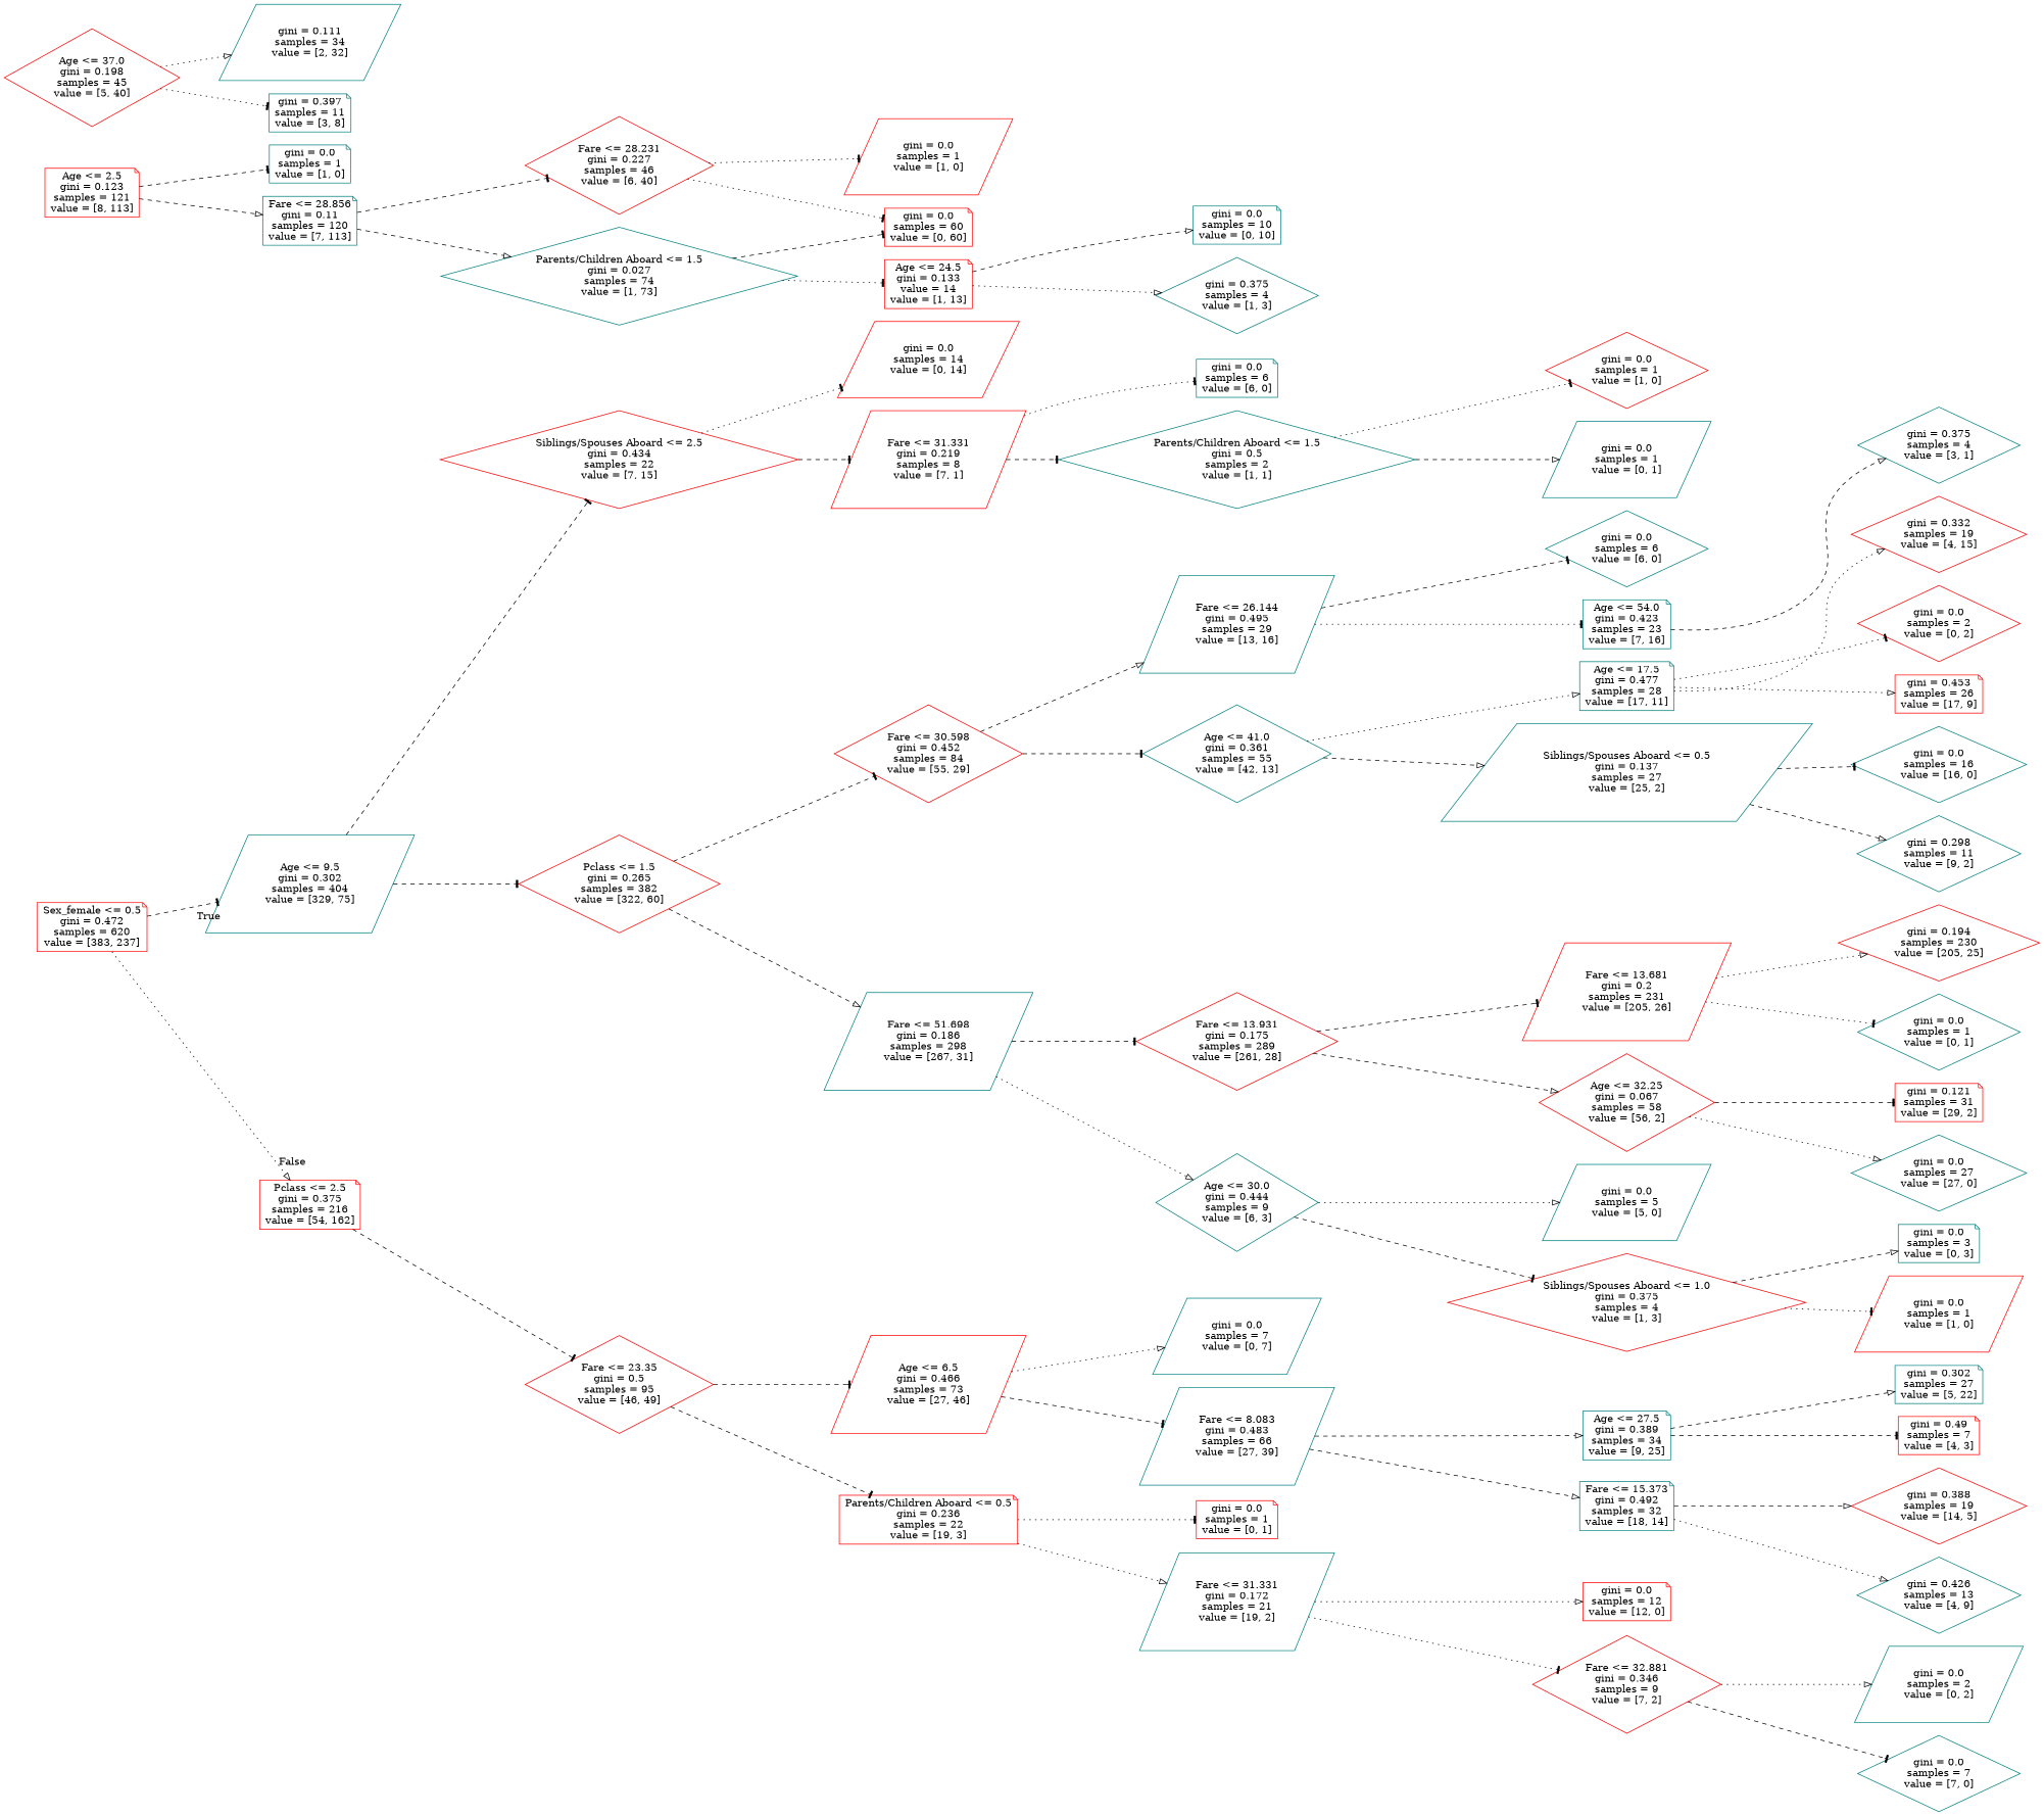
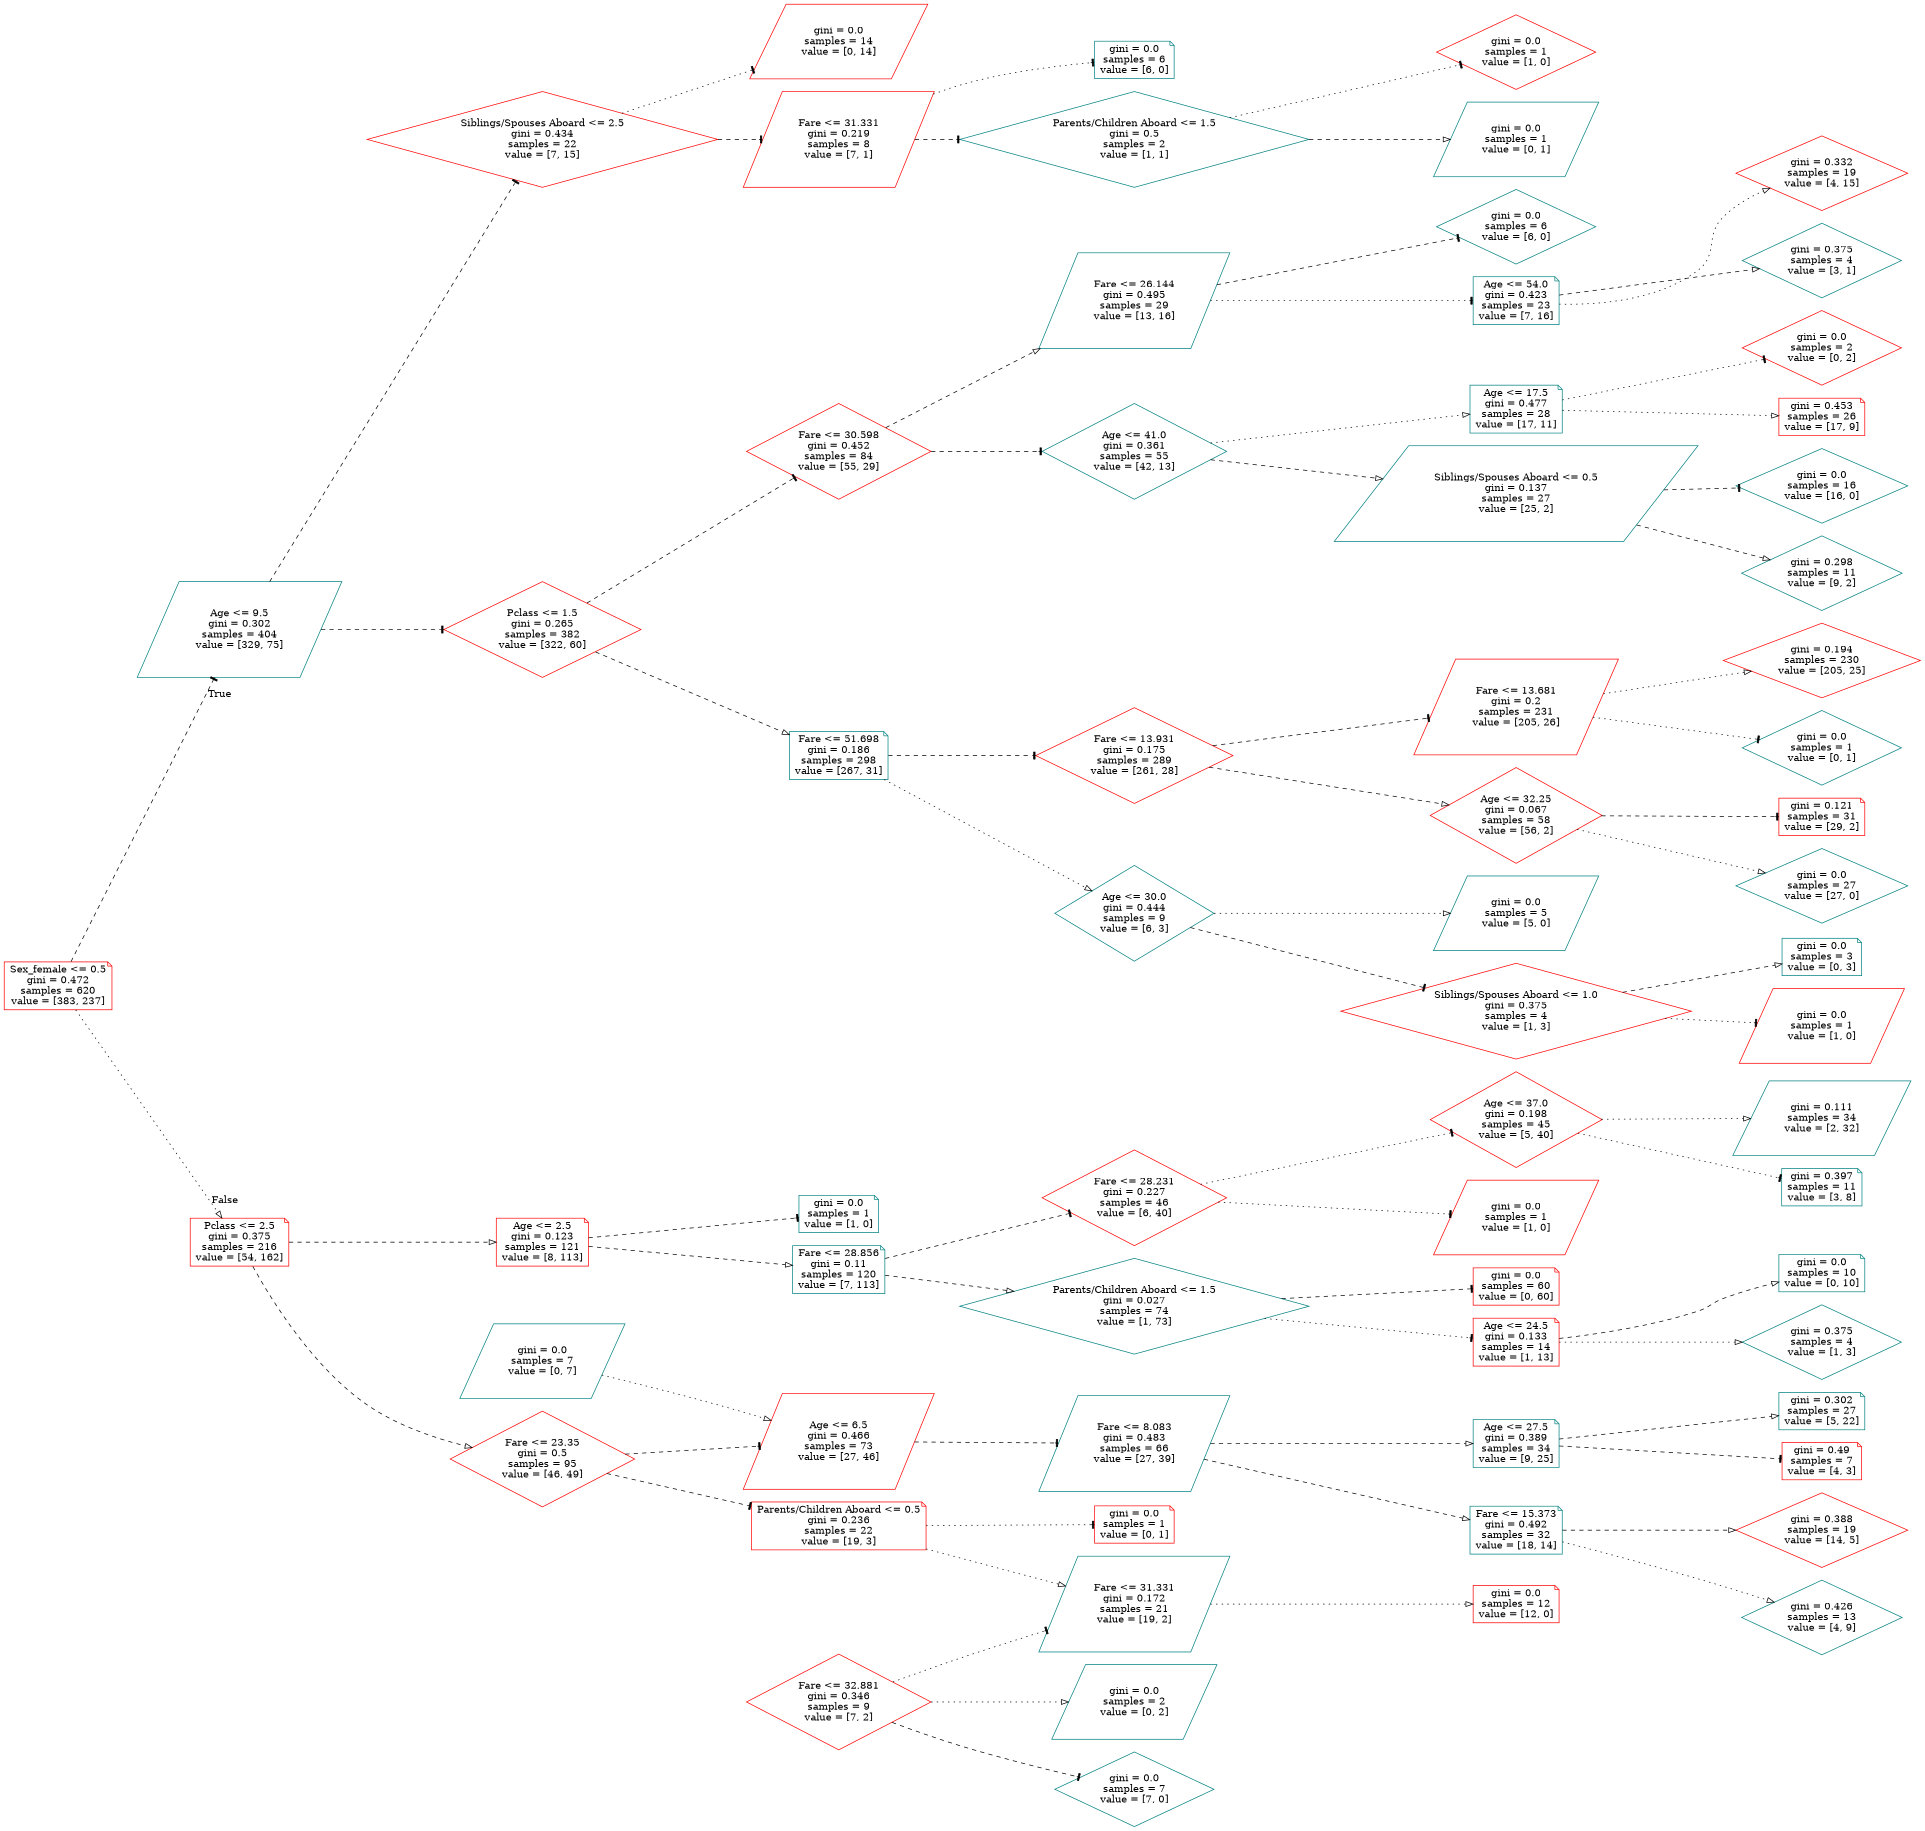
  digraph {
    rankdir=LR
    node [color=teal shape=diamond]
    edge [arrowhead=tee style=dashed]
    n1 [color=red label="Sex_female <= 0.5\ngini = 0.472\nsamples = 620\nvalue = [383, 237]" shape=note]
    n2 [label="Age <= 9.5\ngini = 0.302\nsamples = 404\nvalue = [329, 75]" shape=parallelogram]
    n3 [color=red label="Pclass <= 2.5\ngini = 0.375\nsamples = 216\nvalue = [54, 162]" shape=note]
    n4 [color=red label="Siblings/Spouses Aboard <= 2.5\ngini = 0.434\nsamples = 22\nvalue = [7, 15]"]
    n5 [color=red label="Pclass <= 1.5\ngini = 0.265\nsamples = 382\nvalue = [322, 60]"]
    n6 [color=red label="Age <= 2.5\ngini = 0.123\nsamples = 121\nvalue = [8, 113]" shape=note]
    n7 [color=red label="Fare <= 23.35\ngini = 0.5\nsamples = 95\nvalue = [46, 49]"]
    n8 [color=red label="gini = 0.0\nsamples = 14\nvalue = [0, 14]" shape=parallelogram]
    n9 [color=red label="Fare <= 31.331\ngini = 0.219\nsamples = 8\nvalue = [7, 1]" shape=parallelogram]
    n10 [color=red label="Fare <= 30.598\ngini = 0.452\nsamples = 84\nvalue = [55, 29]"]
-   n11 [label="Fare <= 51.698\ngini = 0.186\nsamples = 298\nvalue = [267, 31]" shape=parallelogram]
+   n11 [label="Fare <= 51.698\ngini = 0.186\nsamples = 298\nvalue = [267, 31]" shape=note]
    n12 [label="gini = 0.0\nsamples = 6\nvalue = [6, 0]" shape=note]
    n13 [label="Parents/Children Aboard <= 1.5\ngini = 0.5\nsamples = 2\nvalue = [1, 1]"]
    n14 [color=red label="gini = 0.0\nsamples = 1\nvalue = [1, 0]"]
    n15 [label="gini = 0.0\nsamples = 1\nvalue = [0, 1]" shape=parallelogram]
    n16 [label="Fare <= 26.144\ngini = 0.495\nsamples = 29\nvalue = [13, 16]" shape=parallelogram]
    n17 [label="Age <= 41.0\ngini = 0.361\nsamples = 55\nvalue = [42, 13]"]
    n18 [color=red label="Fare <= 13.931\ngini = 0.175\nsamples = 289\nvalue = [261, 28]"]
    n19 [label="Age <= 30.0\ngini = 0.444\nsamples = 9\nvalue = [6, 3]"]
    n20 [label="gini = 0.0\nsamples = 6\nvalue = [6, 0]"]
    n21 [label="Age <= 54.0\ngini = 0.423\nsamples = 23\nvalue = [7, 16]" shape=note]
    n22 [label="Age <= 17.5\ngini = 0.477\nsamples = 28\nvalue = [17, 11]" shape=note]
    n23 [label="Siblings/Spouses Aboard <= 0.5\ngini = 0.137\nsamples = 27\nvalue = [25, 2]" shape=parallelogram]
    n24 [color=red label="gini = 0.332\nsamples = 19\nvalue = [4, 15]"]
    n25 [label="gini = 0.375\nsamples = 4\nvalue = [3, 1]"]
    n26 [color=red label="gini = 0.0\nsamples = 2\nvalue = [0, 2]"]
    n27 [color=red label="gini = 0.453\nsamples = 26\nvalue = [17, 9]" shape=note]
    n28 [label="gini = 0.0\nsamples = 16\nvalue = [16, 0]"]
    n29 [label="gini = 0.298\nsamples = 11\nvalue = [9, 2]"]
    n30 [color=red label="Fare <= 13.681\ngini = 0.2\nsamples = 231\nvalue = [205, 26]" shape=parallelogram]
    n31 [color=red label="Age <= 32.25\ngini = 0.067\nsamples = 58\nvalue = [56, 2]"]
    n32 [label="gini = 0.0\nsamples = 5\nvalue = [5, 0]" shape=parallelogram]
    n33 [color=red label="Siblings/Spouses Aboard <= 1.0\ngini = 0.375\nsamples = 4\nvalue = [1, 3]"]
    n34 [color=red label="gini = 0.194\nsamples = 230\nvalue = [205, 25]"]
    n35 [label="gini = 0.0\nsamples = 1\nvalue = [0, 1]"]
    n36 [color=red label="gini = 0.121\nsamples = 31\nvalue = [29, 2]" shape=note]
    n37 [label="gini = 0.0\nsamples = 27\nvalue = [27, 0]"]
    n38 [label="gini = 0.0\nsamples = 3\nvalue = [0, 3]" shape=note]
    n39 [color=red label="gini = 0.0\nsamples = 1\nvalue = [1, 0]" shape=parallelogram]
    n40 [label="gini = 0.0\nsamples = 1\nvalue = [1, 0]" shape=note]
    n41 [label="Fare <= 28.856\ngini = 0.11\nsamples = 120\nvalue = [7, 113]" shape=note]
    n42 [color=red label="Age <= 6.5\ngini = 0.466\nsamples = 73\nvalue = [27, 46]" shape=parallelogram]
    n43 [color=red label="Parents/Children Aboard <= 0.5\ngini = 0.236\nsamples = 22\nvalue = [19, 3]" shape=note]
    n44 [color=red label="Fare <= 28.231\ngini = 0.227\nsamples = 46\nvalue = [6, 40]"]
    n45 [label="Parents/Children Aboard <= 1.5\ngini = 0.027\nsamples = 74\nvalue = [1, 73]"]
    n46 [color=red label="Age <= 37.0\ngini = 0.198\nsamples = 45\nvalue = [5, 40]"]
    n47 [color=red label="gini = 0.0\nsamples = 1\nvalue = [1, 0]" shape=parallelogram]
    n48 [color=red label="gini = 0.0\nsamples = 60\nvalue = [0, 60]" shape=note]
-   n49 [color=red label="Age <= 24.5\ngini = 0.133\nvalue = 14\nvalue = [1, 13]" shape=note]
+   n49 [color=red label="Age <= 24.5\ngini = 0.133\nsamples = 14\nvalue = [1, 13]" shape=note]
    n50 [label="gini = 0.111\nsamples = 34\nvalue = [2, 32]" shape=parallelogram]
    n51 [label="gini = 0.397\nsamples = 11\nvalue = [3, 8]" shape=note]
    n52 [label="gini = 0.0\nsamples = 10\nvalue = [0, 10]" shape=note]
    n53 [label="gini = 0.375\nsamples = 4\nvalue = [1, 3]"]
    n54 [label="gini = 0.0\nsamples = 7\nvalue = [0, 7]" shape=parallelogram]
    n55 [label="Fare <= 8.083\ngini = 0.483\nsamples = 66\nvalue = [27, 39]" shape=parallelogram]
    n56 [color=red label="gini = 0.0\nsamples = 1\nvalue = [0, 1]" shape=note]
    n57 [label="Fare <= 31.331\ngini = 0.172\nsamples = 21\nvalue = [19, 2]" shape=parallelogram]
    n58 [label="Age <= 27.5\ngini = 0.389\nsamples = 34\nvalue = [9, 25]" shape=note]
    n59 [label="Fare <= 15.373\ngini = 0.492\nsamples = 32\nvalue = [18, 14]" shape=note]
    n60 [label="gini = 0.302\nsamples = 27\nvalue = [5, 22]" shape=note]
    n61 [color=red label="gini = 0.49\nsamples = 7\nvalue = [4, 3]" shape=note]
    n62 [color=red label="gini = 0.388\nsamples = 19\nvalue = [14, 5]"]
    n63 [label="gini = 0.426\nsamples = 13\nvalue = [4, 9]"]
    n64 [color=red label="gini = 0.0\nsamples = 12\nvalue = [12, 0]" shape=note]
    n65 [color=red label="Fare <= 32.881\ngini = 0.346\nsamples = 9\nvalue = [7, 2]"]
    n66 [label="gini = 0.0\nsamples = 2\nvalue = [0, 2]" shape=parallelogram]
    n67 [label="gini = 0.0\nsamples = 7\nvalue = [7, 0]"]
    n1 -> n2 [headlabel=True labelangle=45 labeldistance=2.5]
    n1 -> n3 [arrowhead=onormal headlabel=False labelangle=-45 labeldistance=2.5 style=dotted]
    n2 -> n4
    n2 -> n5
-   n3 -> n7
+   n3 -> n6 [arrowhead=onormal]
+   n3 -> n7 [arrowhead=onormal]
    n4 -> n8 [style=dotted]
    n4 -> n9
    n5 -> n10
    n5 -> n11 [arrowhead=onormal]
    n6 -> n40
    n6 -> n41 [arrowhead=onormal]
    n7 -> n42
    n7 -> n43
    n9 -> n12 [style=dotted]
    n9 -> n13
    n10 -> n16 [arrowhead=onormal]
    n10 -> n17
    n11 -> n18
    n11 -> n19 [arrowhead=onormal style=dotted]
    n13 -> n14 [style=dotted]
    n13 -> n15 [arrowhead=onormal]
    n16 -> n20
    n16 -> n21 [style=dotted]
    n17 -> n22 [arrowhead=onormal style=dotted]
    n17 -> n23 [arrowhead=onormal]
    n18 -> n30
    n18 -> n31 [arrowhead=onormal]
    n19 -> n32 [arrowhead=onormal style=dotted]
    n19 -> n33
-   n22 -> n24 [arrowhead=onormal style=dotted]
+   n21 -> n24 [arrowhead=onormal style=dotted]
    n21 -> n25 [arrowhead=onormal]
    n22 -> n26 [style=dotted]
    n22 -> n27 [arrowhead=onormal style=dotted]
    n23 -> n28
    n23 -> n29 [arrowhead=onormal]
    n30 -> n34 [arrowhead=onormal style=dotted]
    n30 -> n35 [style=dotted]
    n31 -> n36
    n31 -> n37 [arrowhead=onormal style=dotted]
    n33 -> n38 [arrowhead=onormal]
    n33 -> n39 [style=dotted]
    n41 -> n44
    n41 -> n45 [arrowhead=onormal]
-   n42 -> n54 [arrowhead=onormal style=dotted]
+   n54 -> n42 [arrowhead=onormal style=dotted]
    n42 -> n55
    n43 -> n56 [style=dotted]
    n43 -> n57 [arrowhead=onormal style=dotted]
-   n44 -> n48 [style=dotted]
+   n44 -> n46 [style=dotted]
    n44 -> n47 [style=dotted]
    n45 -> n48
    n45 -> n49 [style=dotted]
    n46 -> n50 [arrowhead=onormal style=dotted]
    n46 -> n51 [style=dotted]
    n49 -> n52 [arrowhead=onormal]
    n49 -> n53 [arrowhead=onormal style=dotted]
    n55 -> n58 [arrowhead=onormal]
    n55 -> n59 [arrowhead=onormal]
    n57 -> n64 [arrowhead=onormal style=dotted]
-   n57 -> n65 [style=dotted]
+   n65 -> n57 [style=dotted]
    n58 -> n60 [arrowhead=onormal]
    n58 -> n61
    n59 -> n62 [arrowhead=onormal]
    n59 -> n63 [arrowhead=onormal style=dotted]
    n65 -> n66 [arrowhead=onormal style=dotted]
    n65 -> n67
  }
